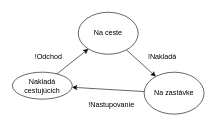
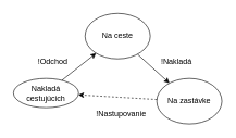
  <mxCell id="0" />
  <mxCell id="1" parent="0" />
- <mxCell id="2" style="rounded=0;orthogonalLoop=1;jettySize=auto;html=1;" parent="1" source="3" target="6" edge="1"><mxGeometry relative="1" as="geometry" /></mxCell>
+ <mxCell id="2" style="rounded=0;orthogonalLoop=1;jettySize=auto;html=1;dashed=1;" parent="1" source="3" target="6" edge="1"><mxGeometry relative="1" as="geometry" /></mxCell>
  <mxCell id="3" value="Na zastávke" style="ellipse;whiteSpace=wrap;html=1;" parent="1" vertex="1"><mxGeometry x="240" y="120" width="100" height="70" as="geometry" /></mxCell>
  <mxCell id="4" style="rounded=0;orthogonalLoop=1;jettySize=auto;html=1;" parent="1" source="5" target="3" edge="1"><mxGeometry relative="1" as="geometry" /></mxCell>
  <mxCell id="5" value="Na ceste" style="ellipse;whiteSpace=wrap;html=1;" parent="1" vertex="1"><mxGeometry x="130" y="20" width="100" height="70" as="geometry" /></mxCell>
  <mxCell id="6" value="Nakladá&lt;div&gt;cestujúcich&lt;/div&gt;" style="ellipse;whiteSpace=wrap;html=1;" parent="1" vertex="1"><mxGeometry x="20" y="120" width="100" height="45" as="geometry" /></mxCell>
  <mxCell id="7" value="!Nakladá" style="text;html=1;align=center;verticalAlign=middle;resizable=0;points=[];autosize=1;strokeColor=none;fillColor=none;" parent="1" vertex="1"><mxGeometry x="235" y="80" width="70" height="30" as="geometry" /></mxCell>
  <mxCell id="8" value="" style="endArrow=classic;html=1;rounded=0;endFill=1;" parent="1" source="6" target="5" edge="1"><mxGeometry width="50" height="50" relative="1" as="geometry"><mxPoint x="120" y="375" as="sourcePoint" /><mxPoint x="150" y="390" as="targetPoint" /></mxGeometry></mxCell>
  <mxCell id="9" value="!Odchod" style="text;html=1;align=center;verticalAlign=middle;resizable=0;points=[];autosize=1;strokeColor=none;fillColor=none;" parent="1" vertex="1"><mxGeometry x="45" y="80" width="70" height="30" as="geometry" /></mxCell>
  <mxCell id="10" value="!Nastupovanie" style="text;html=1;align=center;verticalAlign=middle;resizable=0;points=[];autosize=1;strokeColor=none;fillColor=none;" parent="1" vertex="1"><mxGeometry x="135" y="160" width="100" height="30" as="geometry" /></mxCell>
